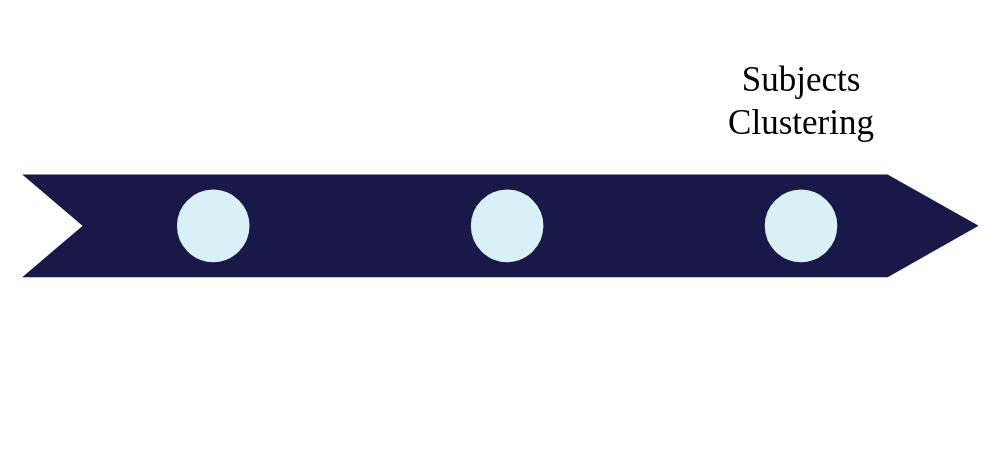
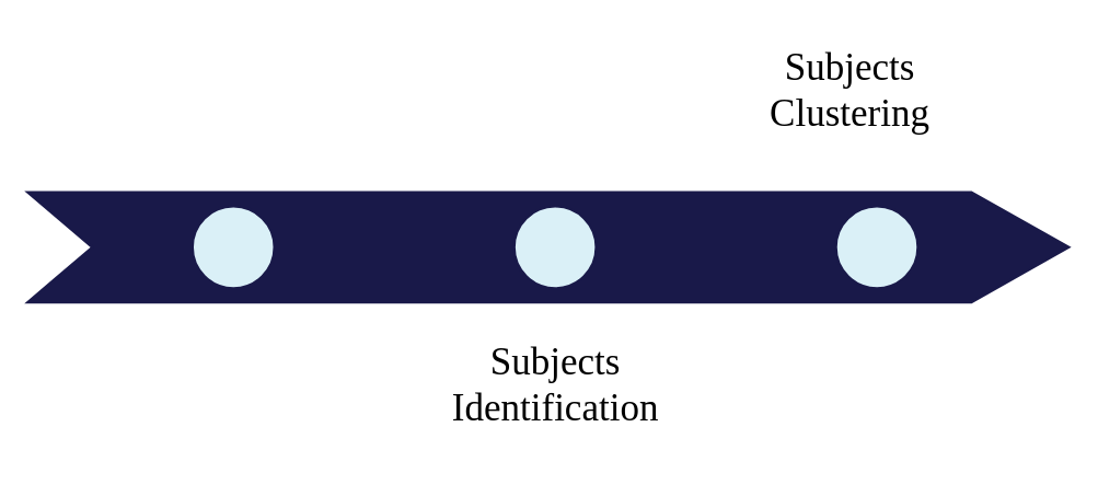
  <mxCell id="0" />
  <mxCell id="1" parent="0" />
  <mxCell id="2" value="" style="html=1;shadow=0;dashed=0;align=center;verticalAlign=middle;shape=mxgraph.arrows2.arrow;dy=0;dx=71;notch=47;fillColor=#191949;strokeColor=#191949;strokeWidth=2;" parent="1" vertex="1"><mxGeometry x="20" y="140" width="760" height="80" as="geometry" /></mxCell>
  <mxCell id="3" value="" style="ellipse;whiteSpace=wrap;html=1;aspect=fixed;strokeColor=#191949;strokeWidth=2;fillColor=#daf0f7;fontSize=28;" parent="1" vertex="1"><mxGeometry x="140" y="150" width="60" height="60" as="geometry" /></mxCell>
  <mxCell id="4" value="" style="ellipse;whiteSpace=wrap;html=1;aspect=fixed;strokeColor=#191949;strokeWidth=2;fillColor=#daf0f7;fontSize=28;" parent="1" vertex="1"><mxGeometry x="610" y="150" width="60" height="60" as="geometry" /></mxCell>
  <mxCell id="5" value="" style="ellipse;whiteSpace=wrap;html=1;aspect=fixed;strokeColor=#191949;strokeWidth=2;fillColor=#daf0f7;fontSize=28;" parent="1" vertex="1"><mxGeometry x="375" y="150" width="60" height="60" as="geometry" /></mxCell>
- <mxCell id="7" value="&lt;font style=&quot;font-size: 28px;&quot; face=&quot;Yanone Kaffeesatz&quot;&gt;Subjects Clustering&lt;/font&gt;" style="text;html=1;strokeColor=none;fillColor=none;align=center;verticalAlign=middle;whiteSpace=wrap;rounded=0;fontSize=28;" parent="1" vertex="1"><mxGeometry x="557.5" y="20" width="165" height="120" as="geometry" /></mxCell>
+ <mxCell id="6" value="&lt;font style=&quot;font-size: 28px;&quot; face=&quot;Yanone Kaffeesatz&quot;&gt;Subjects Identification&lt;/font&gt;" style="text;html=1;strokeColor=none;fillColor=none;align=center;verticalAlign=middle;whiteSpace=wrap;rounded=0;fontSize=28;" parent="1" vertex="1"><mxGeometry x="322.5" y="220" width="165" height="120" as="geometry" /></mxCell>
+ <mxCell id="7" value="&lt;font style=&quot;font-size: 28px;&quot; face=&quot;Yanone Kaffeesatz&quot;&gt;Subjects Clustering&lt;/font&gt;" style="text;html=1;strokeColor=none;fillColor=none;align=center;verticalAlign=middle;whiteSpace=wrap;rounded=0;fontSize=28;" parent="1" vertex="1"><mxGeometry x="537.5" y="5" width="165" height="120" as="geometry" /></mxCell>
